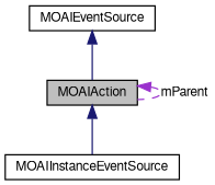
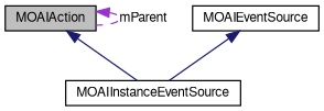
  digraph {
    node [color=black fillcolor=white fontname=FreeSans fontsize=10 shape=record style=filled]
    edge [color=midnightblue dir=back fontname=FreeSans fontsize=10 labelfontname=FreeSans labelfontsize=10 style=solid]
    n1 [fillcolor=grey75 fontcolor=black height=0.2 label=MOAIAction width=0.4]
    n2 [height=0.2 label=MOAIInstanceEventSource width=0.4]
    n3 [height=0.2 label=MOAIEventSource width=0.4]
    n1 -> n1 [color=darkorchid3 label=mParent style=dashed]
    n1 -> n2
-   n3 -> n1
+   n3 -> n2
  }
